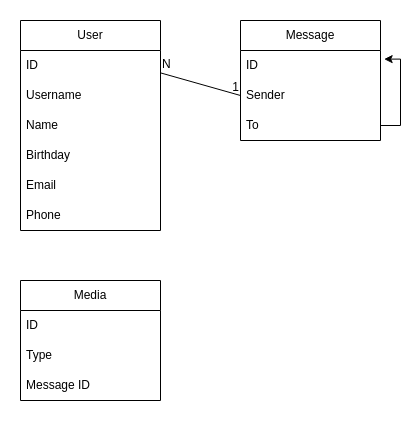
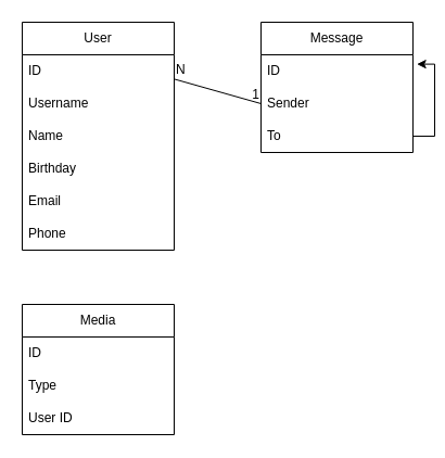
  <mxCell id="0" />
  <mxCell id="1" parent="0" />
  <mxCell id="2" value="User" style="swimlane;fontStyle=0;childLayout=stackLayout;horizontal=1;startSize=30;horizontalStack=0;resizeParent=1;resizeParentMax=0;resizeLast=0;collapsible=1;marginBottom=0;whiteSpace=wrap;html=1;" vertex="1" parent="1"><mxGeometry x="20" y="20" width="140" height="210" as="geometry" /></mxCell>
  <mxCell id="3" value="ID" style="text;strokeColor=none;fillColor=none;align=left;verticalAlign=middle;spacingLeft=4;spacingRight=4;overflow=hidden;points=[[0,0.5],[1,0.5]];portConstraint=eastwest;rotatable=0;whiteSpace=wrap;html=1;" vertex="1" parent="2"><mxGeometry y="30" width="140" height="30" as="geometry" /></mxCell>
  <mxCell id="4" value="Username" style="text;strokeColor=none;fillColor=none;align=left;verticalAlign=middle;spacingLeft=4;spacingRight=4;overflow=hidden;points=[[0,0.5],[1,0.5]];portConstraint=eastwest;rotatable=0;whiteSpace=wrap;html=1;" vertex="1" parent="2"><mxGeometry y="60" width="140" height="30" as="geometry" /></mxCell>
  <mxCell id="5" value="Name" style="text;strokeColor=none;fillColor=none;align=left;verticalAlign=middle;spacingLeft=4;spacingRight=4;overflow=hidden;points=[[0,0.5],[1,0.5]];portConstraint=eastwest;rotatable=0;whiteSpace=wrap;html=1;" vertex="1" parent="2"><mxGeometry y="90" width="140" height="30" as="geometry" /></mxCell>
  <mxCell id="6" value="Birthday" style="text;strokeColor=none;fillColor=none;align=left;verticalAlign=middle;spacingLeft=4;spacingRight=4;overflow=hidden;points=[[0,0.5],[1,0.5]];portConstraint=eastwest;rotatable=0;whiteSpace=wrap;html=1;" vertex="1" parent="2"><mxGeometry y="120" width="140" height="30" as="geometry" /></mxCell>
  <mxCell id="7" value="Email" style="text;strokeColor=none;fillColor=none;align=left;verticalAlign=middle;spacingLeft=4;spacingRight=4;overflow=hidden;points=[[0,0.5],[1,0.5]];portConstraint=eastwest;rotatable=0;whiteSpace=wrap;html=1;" vertex="1" parent="2"><mxGeometry y="150" width="140" height="30" as="geometry" /></mxCell>
  <mxCell id="8" value="Phone" style="text;strokeColor=none;fillColor=none;align=left;verticalAlign=middle;spacingLeft=4;spacingRight=4;overflow=hidden;points=[[0,0.5],[1,0.5]];portConstraint=eastwest;rotatable=0;whiteSpace=wrap;html=1;" vertex="1" parent="2"><mxGeometry y="180" width="140" height="30" as="geometry" /></mxCell>
  <mxCell id="9" value="Message" style="swimlane;fontStyle=0;childLayout=stackLayout;horizontal=1;startSize=30;horizontalStack=0;resizeParent=1;resizeParentMax=0;resizeLast=0;collapsible=1;marginBottom=0;whiteSpace=wrap;html=1;" vertex="1" parent="1"><mxGeometry x="240" y="20" width="140" height="120" as="geometry" /></mxCell>
  <mxCell id="10" value="ID" style="text;strokeColor=none;fillColor=none;align=left;verticalAlign=middle;spacingLeft=4;spacingRight=4;overflow=hidden;points=[[0,0.5],[1,0.5]];portConstraint=eastwest;rotatable=0;whiteSpace=wrap;html=1;" vertex="1" parent="9"><mxGeometry y="30" width="140" height="30" as="geometry" /></mxCell>
  <mxCell id="11" value="Sender" style="text;strokeColor=none;fillColor=none;align=left;verticalAlign=middle;spacingLeft=4;spacingRight=4;overflow=hidden;points=[[0,0.5],[1,0.5]];portConstraint=eastwest;rotatable=0;whiteSpace=wrap;html=1;" vertex="1" parent="9"><mxGeometry y="60" width="140" height="30" as="geometry" /></mxCell>
  <mxCell id="12" style="edgeStyle=orthogonalEdgeStyle;rounded=0;orthogonalLoop=1;jettySize=auto;html=1;entryX=1.026;entryY=0.287;entryDx=0;entryDy=0;entryPerimeter=0;" edge="1" parent="9" source="13" target="10"><mxGeometry relative="1" as="geometry"><Array as="points"><mxPoint x="160" y="105" /><mxPoint x="160" y="39" /></Array></mxGeometry></mxCell>
  <mxCell id="13" value="To" style="text;strokeColor=none;fillColor=none;align=left;verticalAlign=middle;spacingLeft=4;spacingRight=4;overflow=hidden;points=[[0,0.5],[1,0.5]];portConstraint=eastwest;rotatable=0;whiteSpace=wrap;html=1;" vertex="1" parent="9"><mxGeometry y="90" width="140" height="30" as="geometry" /></mxCell>
  <mxCell id="14" value="" style="endArrow=none;html=1;rounded=0;exitX=1.002;exitY=0.748;exitDx=0;exitDy=0;exitPerimeter=0;entryX=0;entryY=0.5;entryDx=0;entryDy=0;" edge="1" parent="1" source="3" target="11"><mxGeometry relative="1" as="geometry"><mxPoint x="160" y="170" as="sourcePoint" /><mxPoint x="320" y="170" as="targetPoint" /></mxGeometry></mxCell>
  <mxCell id="15" value="N" style="resizable=0;html=1;whiteSpace=wrap;align=left;verticalAlign=bottom;" connectable="0" vertex="1" parent="14"><mxGeometry x="-1" relative="1" as="geometry" /></mxCell>
  <mxCell id="16" value="1" style="resizable=0;html=1;whiteSpace=wrap;align=right;verticalAlign=bottom;" connectable="0" vertex="1" parent="14"><mxGeometry x="1" relative="1" as="geometry" /></mxCell>
  <mxCell id="17" value="Media" style="swimlane;fontStyle=0;childLayout=stackLayout;horizontal=1;startSize=30;horizontalStack=0;resizeParent=1;resizeParentMax=0;resizeLast=0;collapsible=1;marginBottom=0;whiteSpace=wrap;html=1;" vertex="1" parent="1"><mxGeometry x="20" y="280" width="140" height="120" as="geometry" /></mxCell>
  <mxCell id="18" value="ID" style="text;strokeColor=none;fillColor=none;align=left;verticalAlign=middle;spacingLeft=4;spacingRight=4;overflow=hidden;points=[[0,0.5],[1,0.5]];portConstraint=eastwest;rotatable=0;whiteSpace=wrap;html=1;" vertex="1" parent="17"><mxGeometry y="30" width="140" height="30" as="geometry" /></mxCell>
  <mxCell id="19" value="Type" style="text;strokeColor=none;fillColor=none;align=left;verticalAlign=middle;spacingLeft=4;spacingRight=4;overflow=hidden;points=[[0,0.5],[1,0.5]];portConstraint=eastwest;rotatable=0;whiteSpace=wrap;html=1;" vertex="1" parent="17"><mxGeometry y="60" width="140" height="30" as="geometry" /></mxCell>
- <mxCell id="20" value="Message ID" style="text;strokeColor=none;fillColor=none;align=left;verticalAlign=middle;spacingLeft=4;spacingRight=4;overflow=hidden;points=[[0,0.5],[1,0.5]];portConstraint=eastwest;rotatable=0;whiteSpace=wrap;html=1;" vertex="1" parent="17"><mxGeometry y="90" width="140" height="30" as="geometry" /></mxCell>
+ <mxCell id="20" value="User ID" style="text;strokeColor=none;fillColor=none;align=left;verticalAlign=middle;spacingLeft=4;spacingRight=4;overflow=hidden;points=[[0,0.5],[1,0.5]];portConstraint=eastwest;rotatable=0;whiteSpace=wrap;html=1;" vertex="1" parent="17"><mxGeometry y="90" width="140" height="30" as="geometry" /></mxCell>
